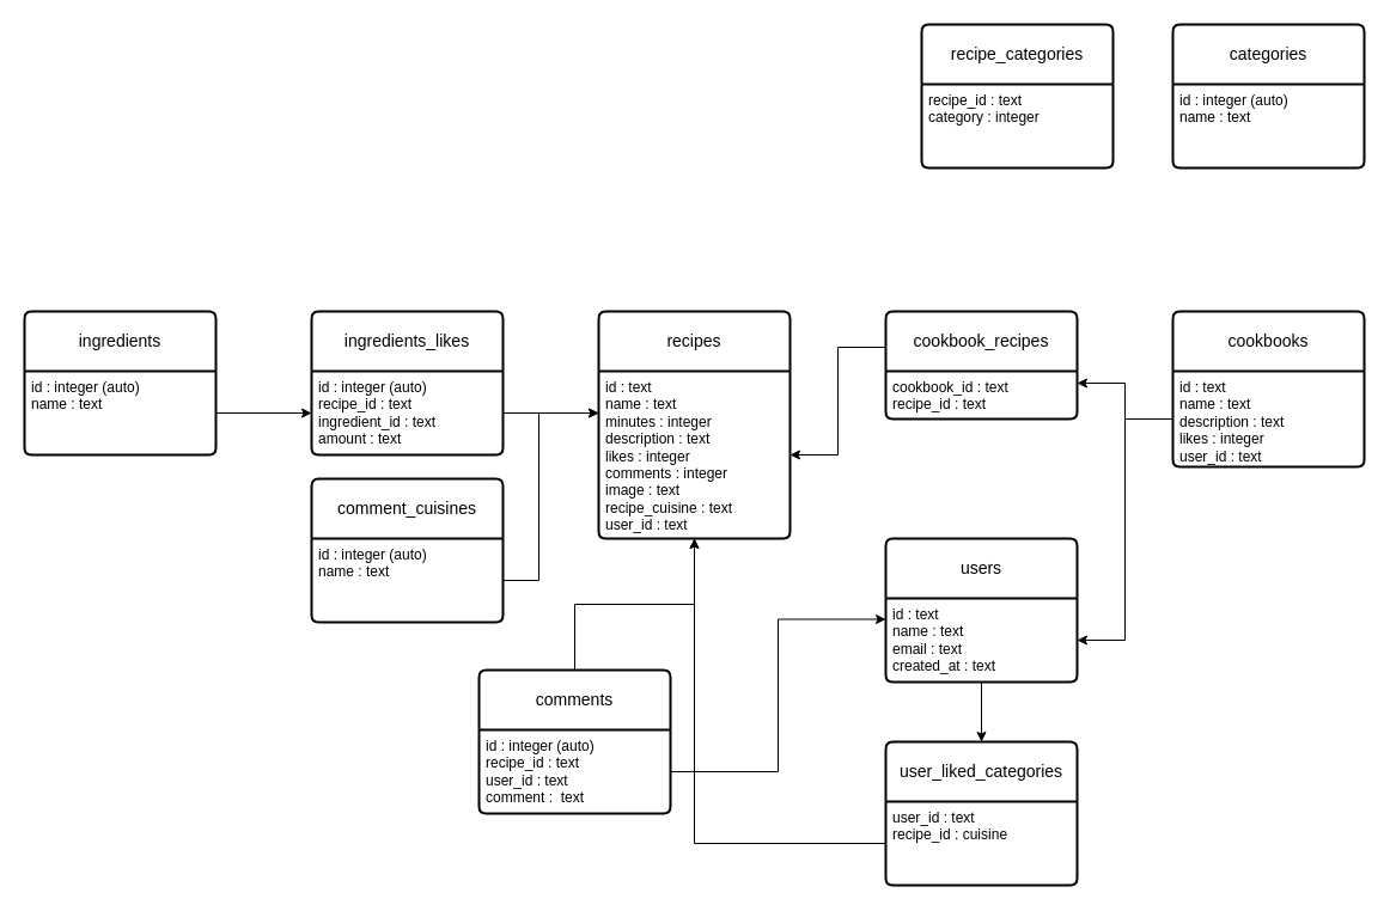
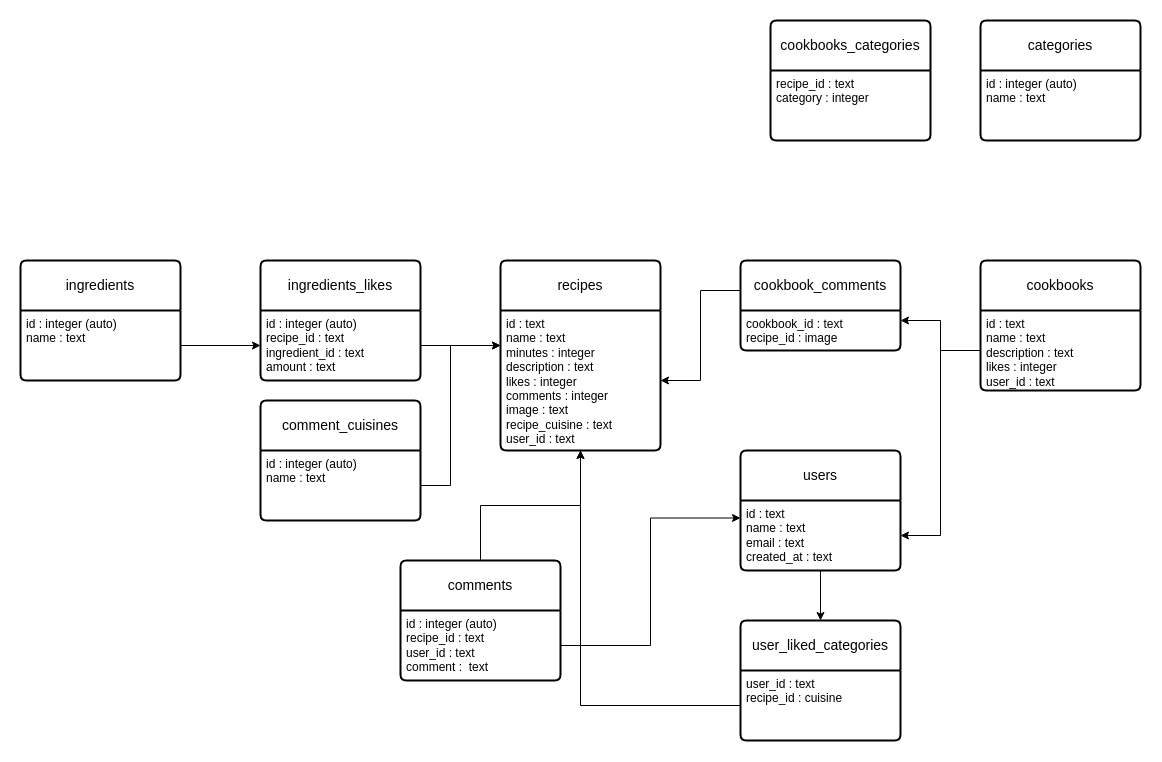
  <mxCell id="0" />
  <mxCell id="1" parent="0" />
  <mxCell id="2" value="recipes" style="swimlane;childLayout=stackLayout;horizontal=1;startSize=50;horizontalStack=0;rounded=1;fontSize=14;fontStyle=0;strokeWidth=2;resizeParent=0;resizeLast=1;shadow=0;dashed=0;align=center;arcSize=4;whiteSpace=wrap;html=1;" parent="1" vertex="1"><mxGeometry x="500" y="260" width="160" height="190" as="geometry" /></mxCell>
  <mxCell id="3" value="&lt;div&gt;id : text&lt;/div&gt;&lt;div&gt;name : text&lt;/div&gt;&lt;div&gt;minutes : integer&lt;/div&gt;&lt;div&gt;description : text&lt;/div&gt;&lt;div&gt;likes : integer&lt;/div&gt;&lt;div&gt;comments : integer&lt;/div&gt;&lt;div&gt;image : text&lt;/div&gt;&lt;div&gt;recipe_cuisine : text&lt;/div&gt;&lt;div&gt;user_id : text&lt;/div&gt;&lt;div&gt;&lt;br&gt;&lt;/div&gt;" style="align=left;strokeColor=none;fillColor=none;spacingLeft=4;spacingRight=4;fontSize=12;verticalAlign=top;resizable=0;rotatable=0;part=1;html=1;whiteSpace=wrap;" parent="2" vertex="1"><mxGeometry y="50" width="160" height="140" as="geometry" /></mxCell>
  <mxCell id="4" value="categories" style="swimlane;childLayout=stackLayout;horizontal=1;startSize=50;horizontalStack=0;rounded=1;fontSize=14;fontStyle=0;strokeWidth=2;resizeParent=0;resizeLast=1;shadow=0;dashed=0;align=center;arcSize=4;whiteSpace=wrap;html=1;" parent="1" vertex="1"><mxGeometry x="980" y="20" width="160" height="120" as="geometry" /></mxCell>
  <mxCell id="5" value="&lt;div&gt;id : integer (auto)&lt;/div&gt;&lt;div&gt;name : text&lt;/div&gt;" style="align=left;strokeColor=none;fillColor=none;spacingLeft=4;spacingRight=4;fontSize=12;verticalAlign=top;resizable=0;rotatable=0;part=1;html=1;whiteSpace=wrap;" parent="4" vertex="1"><mxGeometry y="50" width="160" height="70" as="geometry" /></mxCell>
- <mxCell id="6" value="recipe_categories" style="swimlane;childLayout=stackLayout;horizontal=1;startSize=50;horizontalStack=0;rounded=1;fontSize=14;fontStyle=0;strokeWidth=2;resizeParent=0;resizeLast=1;shadow=0;dashed=0;align=center;arcSize=4;whiteSpace=wrap;html=1;" parent="1" vertex="1"><mxGeometry x="770" y="20" width="160" height="120" as="geometry" /></mxCell>
+ <mxCell id="6" value="cookbooks_categories" style="swimlane;childLayout=stackLayout;horizontal=1;startSize=50;horizontalStack=0;rounded=1;fontSize=14;fontStyle=0;strokeWidth=2;resizeParent=0;resizeLast=1;shadow=0;dashed=0;align=center;arcSize=4;whiteSpace=wrap;html=1;" parent="1" vertex="1"><mxGeometry x="770" y="20" width="160" height="120" as="geometry" /></mxCell>
  <mxCell id="7" value="&lt;div&gt;recipe_id : text&lt;/div&gt;&lt;div&gt;category : integer&lt;/div&gt;" style="align=left;strokeColor=none;fillColor=none;spacingLeft=4;spacingRight=4;fontSize=12;verticalAlign=top;resizable=0;rotatable=0;part=1;html=1;whiteSpace=wrap;" parent="6" vertex="1"><mxGeometry y="50" width="160" height="70" as="geometry" /></mxCell>
  <mxCell id="8" style="edgeStyle=orthogonalEdgeStyle;rounded=0;orthogonalLoop=1;jettySize=auto;html=1;entryX=0.5;entryY=1;entryDx=0;entryDy=0;" parent="1" source="9" target="3" edge="1"><mxGeometry relative="1" as="geometry" /></mxCell>
  <mxCell id="9" value="comments" style="swimlane;childLayout=stackLayout;horizontal=1;startSize=50;horizontalStack=0;rounded=1;fontSize=14;fontStyle=0;strokeWidth=2;resizeParent=0;resizeLast=1;shadow=0;dashed=0;align=center;arcSize=4;whiteSpace=wrap;html=1;" parent="1" vertex="1"><mxGeometry x="400" y="560" width="160" height="120" as="geometry" /></mxCell>
  <mxCell id="10" value="&lt;div&gt;id : integer (auto)&lt;/div&gt;&lt;div&gt;recipe_id : text&lt;/div&gt;&lt;div&gt;user_id : text&lt;/div&gt;&lt;div&gt;comment :&amp;nbsp; text&lt;/div&gt;" style="align=left;strokeColor=none;fillColor=none;spacingLeft=4;spacingRight=4;fontSize=12;verticalAlign=top;resizable=0;rotatable=0;part=1;html=1;whiteSpace=wrap;" parent="9" vertex="1"><mxGeometry y="50" width="160" height="70" as="geometry" /></mxCell>
  <mxCell id="11" value="users" style="swimlane;childLayout=stackLayout;horizontal=1;startSize=50;horizontalStack=0;rounded=1;fontSize=14;fontStyle=0;strokeWidth=2;resizeParent=0;resizeLast=1;shadow=0;dashed=0;align=center;arcSize=4;whiteSpace=wrap;html=1;" parent="1" vertex="1"><mxGeometry x="740" y="450" width="160" height="120" as="geometry" /></mxCell>
  <mxCell id="12" value="&lt;div&gt;id : text&lt;/div&gt;&lt;div&gt;name : text&lt;/div&gt;&lt;div&gt;email : text&lt;/div&gt;&lt;div&gt;created_at : text&lt;/div&gt;" style="align=left;strokeColor=none;fillColor=none;spacingLeft=4;spacingRight=4;fontSize=12;verticalAlign=top;resizable=0;rotatable=0;part=1;html=1;whiteSpace=wrap;" parent="11" vertex="1"><mxGeometry y="50" width="160" height="70" as="geometry" /></mxCell>
  <mxCell id="13" value="cookbooks" style="swimlane;childLayout=stackLayout;horizontal=1;startSize=50;horizontalStack=0;rounded=1;fontSize=14;fontStyle=0;strokeWidth=2;resizeParent=0;resizeLast=1;shadow=0;dashed=0;align=center;arcSize=4;whiteSpace=wrap;html=1;" parent="1" vertex="1"><mxGeometry x="980" y="260" width="160" height="130" as="geometry" /></mxCell>
  <mxCell id="14" value="&lt;div&gt;id : text&lt;/div&gt;&lt;div&gt;name : text&lt;/div&gt;&lt;div&gt;description : text&lt;/div&gt;&lt;div&gt;likes : integer&lt;/div&gt;&lt;div&gt;user_id : text&lt;/div&gt;" style="align=left;strokeColor=none;fillColor=none;spacingLeft=4;spacingRight=4;fontSize=12;verticalAlign=top;resizable=0;rotatable=0;part=1;html=1;whiteSpace=wrap;" parent="13" vertex="1"><mxGeometry y="50" width="160" height="80" as="geometry" /></mxCell>
- <mxCell id="15" value="cookbook_recipes" style="swimlane;childLayout=stackLayout;horizontal=1;startSize=50;horizontalStack=0;rounded=1;fontSize=14;fontStyle=0;strokeWidth=2;resizeParent=0;resizeLast=1;shadow=0;dashed=0;align=center;arcSize=4;whiteSpace=wrap;html=1;" parent="1" vertex="1"><mxGeometry x="740" y="260" width="160" height="90" as="geometry" /></mxCell>
- <mxCell id="16" value="&lt;div&gt;cookbook_id : text&lt;/div&gt;&lt;div&gt;recipe_id : text&lt;/div&gt;" style="align=left;strokeColor=none;fillColor=none;spacingLeft=4;spacingRight=4;fontSize=12;verticalAlign=top;resizable=0;rotatable=0;part=1;html=1;whiteSpace=wrap;" parent="15" vertex="1"><mxGeometry y="50" width="160" height="40" as="geometry" /></mxCell>
+ <mxCell id="15" value="cookbook_comments" style="swimlane;childLayout=stackLayout;horizontal=1;startSize=50;horizontalStack=0;rounded=1;fontSize=14;fontStyle=0;strokeWidth=2;resizeParent=0;resizeLast=1;shadow=0;dashed=0;align=center;arcSize=4;whiteSpace=wrap;html=1;" parent="1" vertex="1"><mxGeometry x="740" y="260" width="160" height="90" as="geometry" /></mxCell>
+ <mxCell id="16" value="&lt;div&gt;cookbook_id : text&lt;/div&gt;&lt;div&gt;recipe_id : image&lt;/div&gt;" style="align=left;strokeColor=none;fillColor=none;spacingLeft=4;spacingRight=4;fontSize=12;verticalAlign=top;resizable=0;rotatable=0;part=1;html=1;whiteSpace=wrap;" parent="15" vertex="1"><mxGeometry y="50" width="160" height="40" as="geometry" /></mxCell>
  <mxCell id="17" style="edgeStyle=orthogonalEdgeStyle;rounded=0;orthogonalLoop=1;jettySize=auto;html=1;entryX=0;entryY=0.25;entryDx=0;entryDy=0;" parent="1" source="18" target="3" edge="1"><mxGeometry relative="1" as="geometry"><Array as="points"><mxPoint x="420" y="485" /><mxPoint x="450" y="485" /><mxPoint x="450" y="345" /></Array></mxGeometry></mxCell>
  <mxCell id="18" value="comment_cuisines" style="swimlane;childLayout=stackLayout;horizontal=1;startSize=50;horizontalStack=0;rounded=1;fontSize=14;fontStyle=0;strokeWidth=2;resizeParent=0;resizeLast=1;shadow=0;dashed=0;align=center;arcSize=4;whiteSpace=wrap;html=1;" parent="1" vertex="1"><mxGeometry x="260" y="400" width="160" height="120" as="geometry" /></mxCell>
  <mxCell id="19" value="&lt;div&gt;id : integer (auto)&lt;/div&gt;&lt;div&gt;name : text&lt;/div&gt;" style="align=left;strokeColor=none;fillColor=none;spacingLeft=4;spacingRight=4;fontSize=12;verticalAlign=top;resizable=0;rotatable=0;part=1;html=1;whiteSpace=wrap;" parent="18" vertex="1"><mxGeometry y="50" width="160" height="70" as="geometry" /></mxCell>
  <mxCell id="20" value="ingredients" style="swimlane;childLayout=stackLayout;horizontal=1;startSize=50;horizontalStack=0;rounded=1;fontSize=14;fontStyle=0;strokeWidth=2;resizeParent=0;resizeLast=1;shadow=0;dashed=0;align=center;arcSize=4;whiteSpace=wrap;html=1;" parent="1" vertex="1"><mxGeometry x="20" y="260" width="160" height="120" as="geometry" /></mxCell>
  <mxCell id="21" value="&lt;div&gt;id : integer (auto)&lt;/div&gt;&lt;div&gt;name : text&lt;/div&gt;" style="align=left;strokeColor=none;fillColor=none;spacingLeft=4;spacingRight=4;fontSize=12;verticalAlign=top;resizable=0;rotatable=0;part=1;html=1;whiteSpace=wrap;" parent="20" vertex="1"><mxGeometry y="50" width="160" height="70" as="geometry" /></mxCell>
  <mxCell id="22" value="ingredients_likes" style="swimlane;childLayout=stackLayout;horizontal=1;startSize=50;horizontalStack=0;rounded=1;fontSize=14;fontStyle=0;strokeWidth=2;resizeParent=0;resizeLast=1;shadow=0;dashed=0;align=center;arcSize=4;whiteSpace=wrap;html=1;" parent="1" vertex="1"><mxGeometry x="260" y="260" width="160" height="120" as="geometry" /></mxCell>
  <mxCell id="23" value="&lt;div&gt;id : integer (auto)&lt;/div&gt;&lt;div&gt;recipe_id : text&lt;/div&gt;&lt;div&gt;ingredient_id : text&lt;/div&gt;&lt;div&gt;amount : text&lt;/div&gt;" style="align=left;strokeColor=none;fillColor=none;spacingLeft=4;spacingRight=4;fontSize=12;verticalAlign=top;resizable=0;rotatable=0;part=1;html=1;whiteSpace=wrap;" parent="22" vertex="1"><mxGeometry y="50" width="160" height="70" as="geometry" /></mxCell>
  <mxCell id="24" value="user_liked_categories" style="swimlane;childLayout=stackLayout;horizontal=1;startSize=50;horizontalStack=0;rounded=1;fontSize=14;fontStyle=0;strokeWidth=2;resizeParent=0;resizeLast=1;shadow=0;dashed=0;align=center;arcSize=4;whiteSpace=wrap;html=1;" parent="1" vertex="1"><mxGeometry x="740" y="620" width="160" height="120" as="geometry" /></mxCell>
  <mxCell id="25" value="&lt;div&gt;user_id : text&lt;/div&gt;&lt;div&gt;recipe_id : cuisine&lt;/div&gt;" style="align=left;strokeColor=none;fillColor=none;spacingLeft=4;spacingRight=4;fontSize=12;verticalAlign=top;resizable=0;rotatable=0;part=1;html=1;whiteSpace=wrap;" parent="24" vertex="1"><mxGeometry y="50" width="160" height="70" as="geometry" /></mxCell>
  <mxCell id="26" style="edgeStyle=orthogonalEdgeStyle;rounded=0;orthogonalLoop=1;jettySize=auto;html=1;entryX=0;entryY=0.5;entryDx=0;entryDy=0;" parent="1" source="21" target="23" edge="1"><mxGeometry relative="1" as="geometry" /></mxCell>
  <mxCell id="27" style="edgeStyle=orthogonalEdgeStyle;rounded=0;orthogonalLoop=1;jettySize=auto;html=1;exitX=1;exitY=0.5;exitDx=0;exitDy=0;entryX=0;entryY=0.25;entryDx=0;entryDy=0;" parent="1" source="23" target="3" edge="1"><mxGeometry relative="1" as="geometry" /></mxCell>
  <mxCell id="28" style="edgeStyle=orthogonalEdgeStyle;rounded=0;orthogonalLoop=1;jettySize=auto;html=1;entryX=1;entryY=0.25;entryDx=0;entryDy=0;" parent="1" source="14" target="16" edge="1"><mxGeometry relative="1" as="geometry" /></mxCell>
  <mxCell id="29" style="edgeStyle=orthogonalEdgeStyle;rounded=0;orthogonalLoop=1;jettySize=auto;html=1;exitX=0;exitY=0;exitDx=0;exitDy=0;entryX=1;entryY=0.5;entryDx=0;entryDy=0;" parent="1" source="16" target="3" edge="1"><mxGeometry relative="1" as="geometry" /></mxCell>
  <mxCell id="30" style="edgeStyle=orthogonalEdgeStyle;rounded=0;orthogonalLoop=1;jettySize=auto;html=1;entryX=1;entryY=0.5;entryDx=0;entryDy=0;" parent="1" source="14" target="12" edge="1"><mxGeometry relative="1" as="geometry" /></mxCell>
  <mxCell id="31" style="edgeStyle=orthogonalEdgeStyle;rounded=0;orthogonalLoop=1;jettySize=auto;html=1;entryX=0.5;entryY=0;entryDx=0;entryDy=0;" parent="1" source="12" target="24" edge="1"><mxGeometry relative="1" as="geometry" /></mxCell>
  <mxCell id="32" style="edgeStyle=orthogonalEdgeStyle;rounded=0;orthogonalLoop=1;jettySize=auto;html=1;entryX=0.5;entryY=1;entryDx=0;entryDy=0;" parent="1" source="25" target="3" edge="1"><mxGeometry relative="1" as="geometry" /></mxCell>
  <mxCell id="33" style="edgeStyle=orthogonalEdgeStyle;rounded=0;orthogonalLoop=1;jettySize=auto;html=1;entryX=0;entryY=0.25;entryDx=0;entryDy=0;" parent="1" source="10" target="12" edge="1"><mxGeometry relative="1" as="geometry" /></mxCell>
